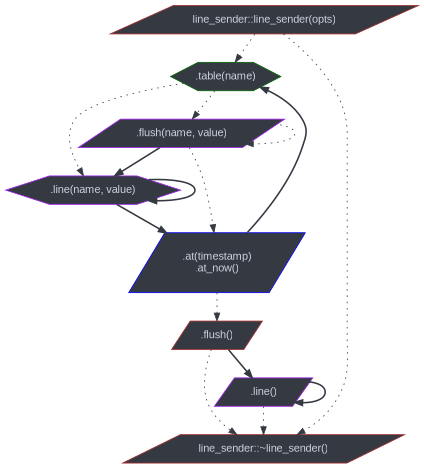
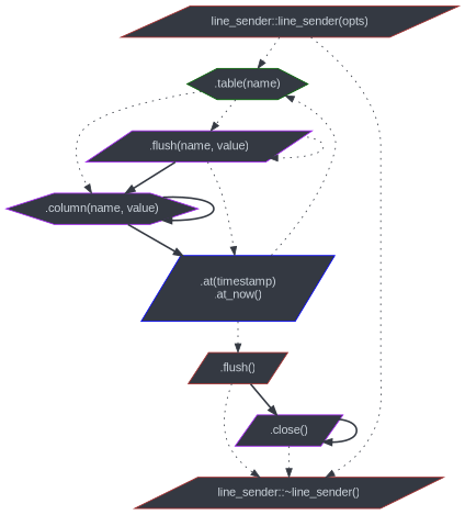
  digraph {
    fontname="Liberation Sans"
    node [color=brown fillcolor="#343942" fontcolor="#C9D1D9" fontname="Liberation Sans" shape=parallelogram style=filled]
    edge [color="#343942" fontname="Liberation Sans" style=dotted]
    n1 [label="line_sender::line_sender(opts)"]
    n2 [color=darkgreen label=".table(name)" shape=hexagon]
    n3 [label="line_sender::~line_sender()"]
    n4 [color=purple label=".flush(name, value)"]
-   n5 [color=purple label=".line(name, value)" shape=hexagon]
+   n5 [color=purple label=".column(name, value)" shape=hexagon]
    n6 [color=blue label=".at(timestamp)\n.at_now()"]
    n7 [label=".flush()"]
-   n8 [color=purple label=".line()"]
+   n8 [color=purple label=".close()"]
    n1 -> n2
    n1 -> n3
    n2 -> n4
    n2 -> n5
    n4 -> n4
    n4 -> n5 [style=bold]
    n4 -> n6
    n5 -> n5 [style=bold]
    n5 -> n6 [style=bold]
-   n6 -> n2 [style=bold]
+   n6 -> n2
    n6 -> n7
    n7 -> n3
    n7 -> n8 [style=bold]
    n8 -> n3
    n8 -> n8 [style=bold]
  }
